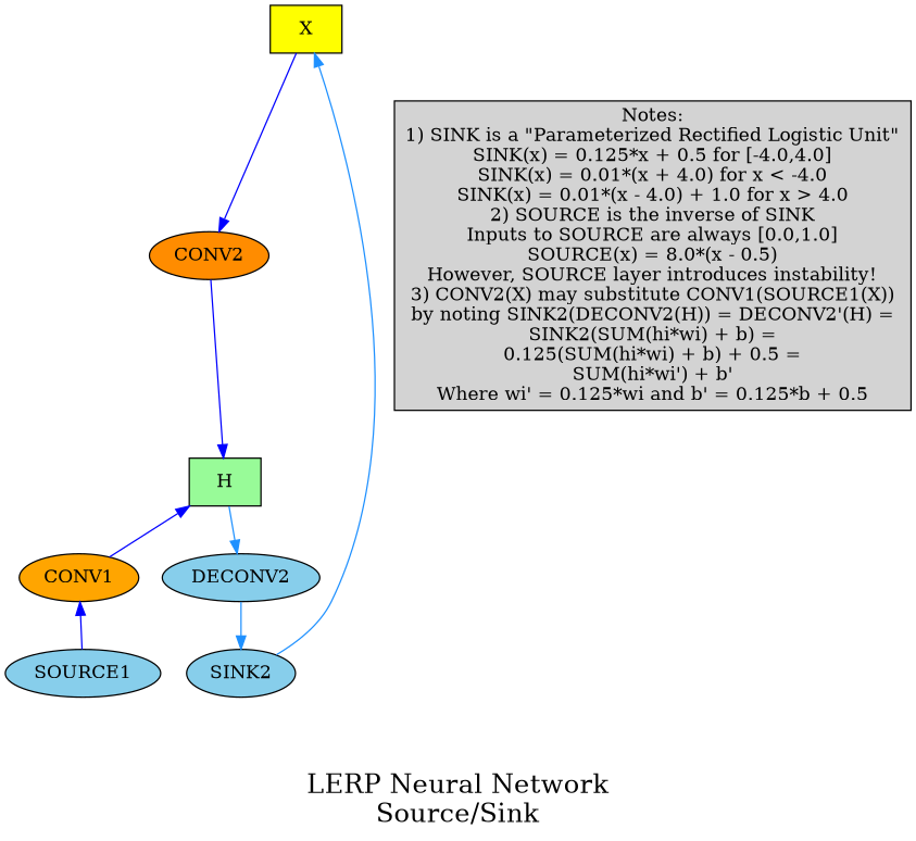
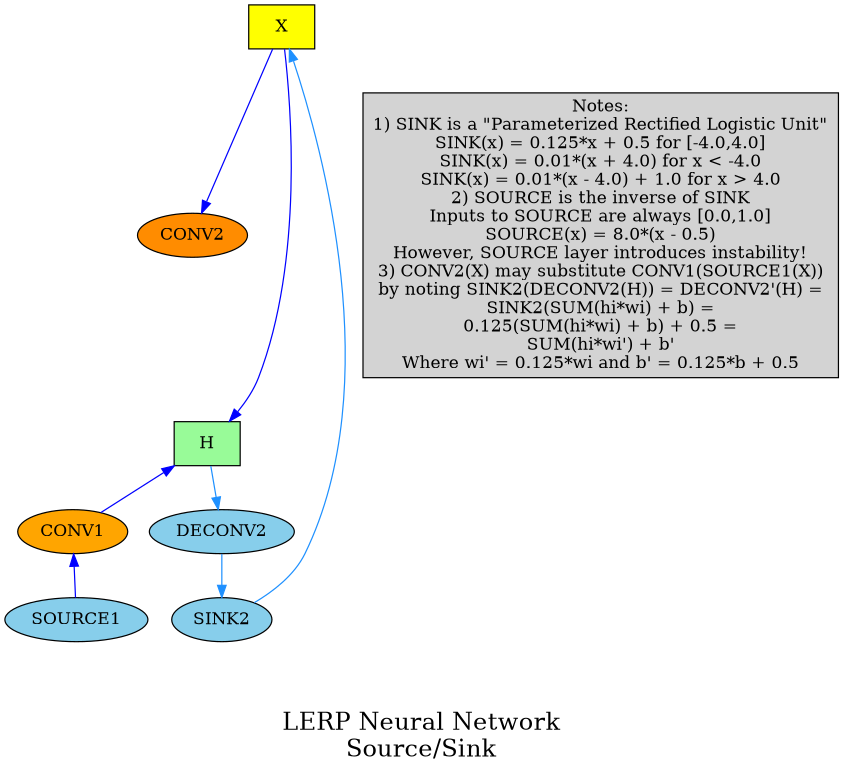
  digraph {
    fontsize=20
    label="LERP Neural Network\nSource/Sink"
    node [fillcolor=skyblue style=filled]
    edge [color=blue]
    n1 [fillcolor=yellow label=X shape=box]
    SOURCE1
    SINK2
    CONV1 [fillcolor=orange]
    DECONV2
    CONV2 [fillcolor=darkorange]
    H [fillcolor=palegreen shape=box]
    n8 [FILLCOLOR=gray label="Notes:\n1) SINK is a \"Parameterized Rectified Logistic Unit\"\nSINK(x) = 0.125*x + 0.5 for [-4.0,4.0]\nSINK(x) = 0.01*(x + 4.0) for x < -4.0\nSINK(x) = 0.01*(x - 4.0) + 1.0 for x > 4.0\n2) SOURCE is the inverse of SINK\nInputs to SOURCE are always [0.0,1.0]\nSOURCE(x) = 8.0*(x - 0.5)\nHowever, SOURCE layer introduces instability!\n3) CONV2(X) may substitute CONV1(SOURCE1(X))\nby noting SINK2(DECONV2(H)) = DECONV2'(H) =\nSINK2(SUM(hi*wi) + b) =\n0.125(SUM(hi*wi) + b) + 0.5 =\nSUM(hi*wi') + b'\nWhere wi' = 0.125*wi and b' = 0.125*b + 0.5" shape=box fillcolor=""]
    subgraph sub_1 {
      rank=min
      n1
    }
    subgraph sub_2 {
      rank=same
      SOURCE1
      SINK2
    }
    subgraph sub_3 {
      rank=same
      CONV1
      DECONV2
    }
    n1 -> CONV2
    SOURCE1 -> SINK2 [style=invis color=""]
    SOURCE1 -> CONV1
    SINK2 -> n1 [color=dodgerblue]
    CONV1 -> DECONV2 [style=invis color=""]
    CONV1 -> H
    DECONV2 -> SINK2 [color=dodgerblue]
-   CONV2 -> H
+   n1 -> H
    H -> DECONV2 [color=dodgerblue]
  }
